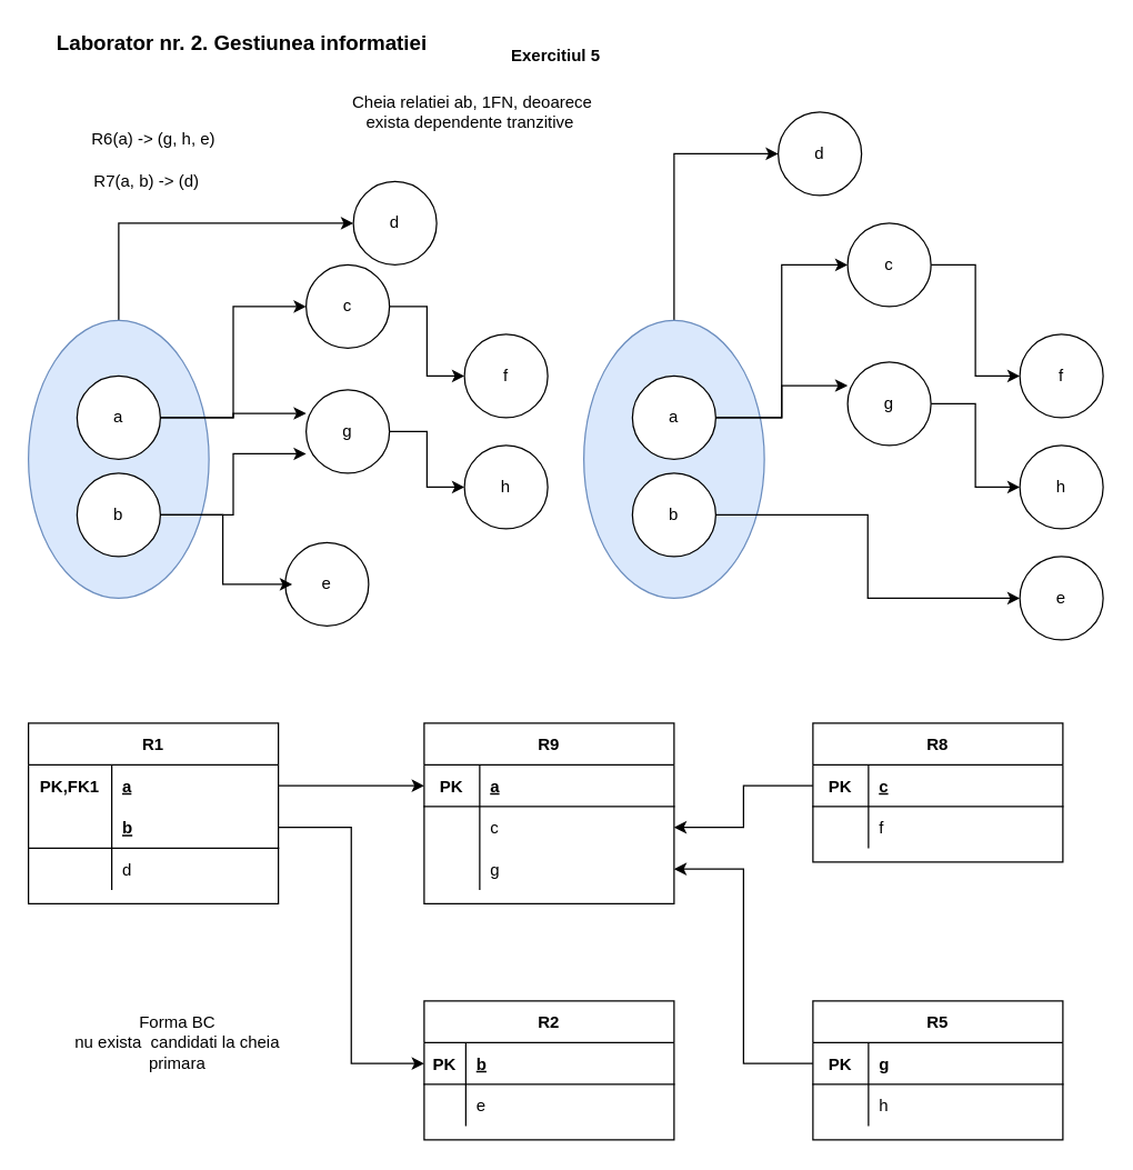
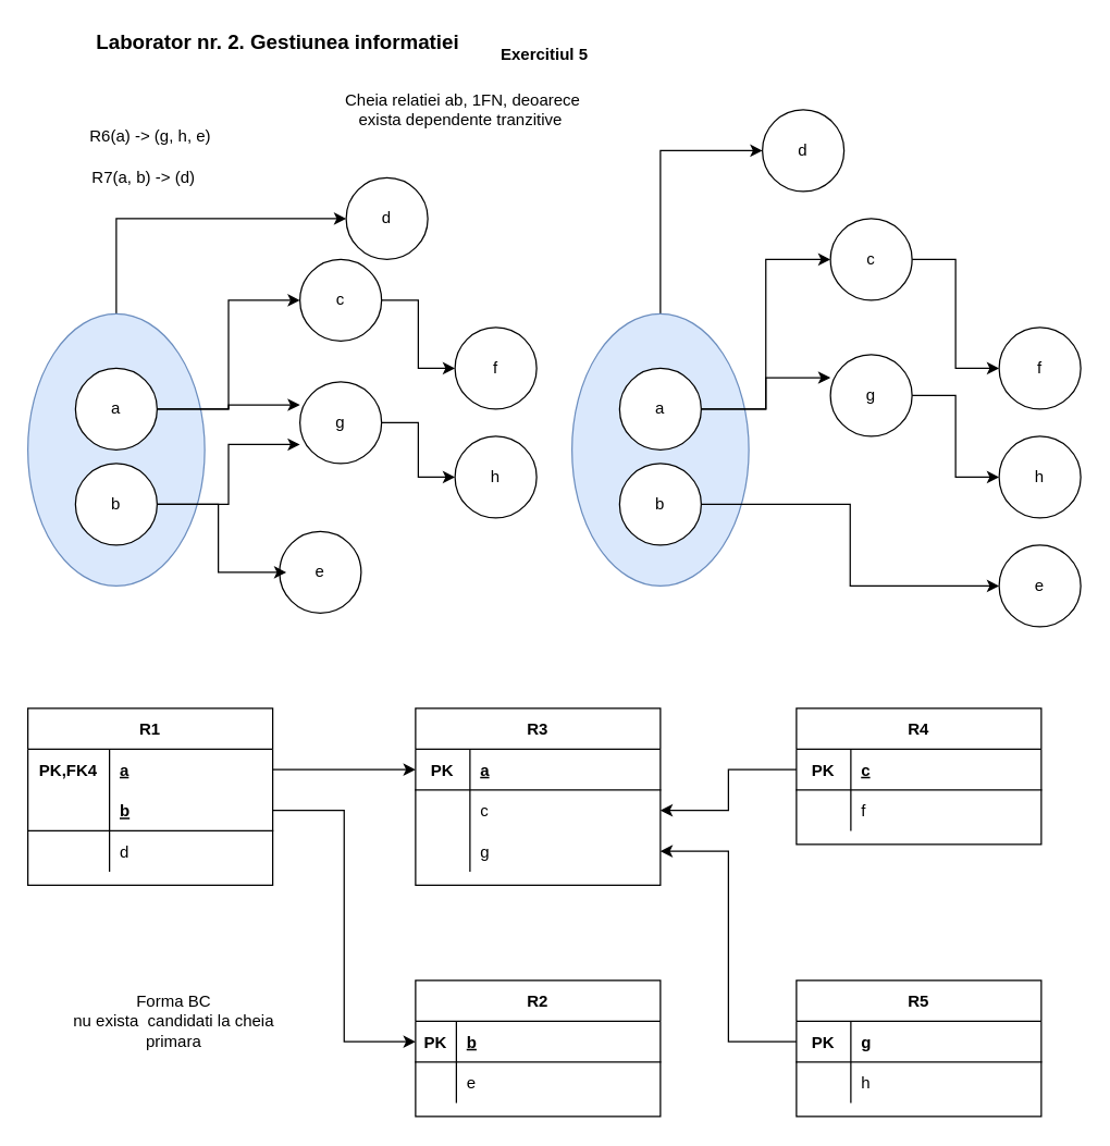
  <mxCell id="0" />
  <mxCell id="1" parent="0" />
  <mxCell id="2" style="edgeStyle=orthogonalEdgeStyle;rounded=0;orthogonalLoop=1;jettySize=auto;html=1;exitX=0.5;exitY=0;exitDx=0;exitDy=0;entryX=0;entryY=0.5;entryDx=0;entryDy=0;" parent="1" source="3" target="4" edge="1"><mxGeometry relative="1" as="geometry" /></mxCell>
  <mxCell id="3" value="" style="ellipse;whiteSpace=wrap;html=1;fillColor=#dae8fc;strokeColor=#6c8ebf;" parent="1" vertex="1"><mxGeometry x="20" y="230" width="130" height="200" as="geometry" /></mxCell>
  <mxCell id="4" value="d" style="ellipse;whiteSpace=wrap;html=1;" parent="1" vertex="1"><mxGeometry x="254" y="130" width="60" height="60" as="geometry" /></mxCell>
  <mxCell id="5" style="edgeStyle=orthogonalEdgeStyle;rounded=0;orthogonalLoop=1;jettySize=auto;html=1;entryX=0;entryY=0.5;entryDx=0;entryDy=0;" parent="1" source="6" target="10" edge="1"><mxGeometry relative="1" as="geometry" /></mxCell>
  <mxCell id="6" value="c" style="ellipse;whiteSpace=wrap;html=1;" parent="1" vertex="1"><mxGeometry x="220" y="190" width="60" height="60" as="geometry" /></mxCell>
  <mxCell id="7" style="edgeStyle=orthogonalEdgeStyle;rounded=0;orthogonalLoop=1;jettySize=auto;html=1;entryX=0;entryY=0.5;entryDx=0;entryDy=0;" parent="1" source="8" target="11" edge="1"><mxGeometry relative="1" as="geometry" /></mxCell>
  <mxCell id="8" value="g" style="ellipse;whiteSpace=wrap;html=1;" parent="1" vertex="1"><mxGeometry x="220" y="280" width="60" height="60" as="geometry" /></mxCell>
  <mxCell id="9" value="e" style="ellipse;whiteSpace=wrap;html=1;" parent="1" vertex="1"><mxGeometry x="205" y="390" width="60" height="60" as="geometry" /></mxCell>
  <mxCell id="10" value="f" style="ellipse;whiteSpace=wrap;html=1;" parent="1" vertex="1"><mxGeometry x="334" y="240" width="60" height="60" as="geometry" /></mxCell>
  <mxCell id="11" value="h" style="ellipse;whiteSpace=wrap;html=1;" parent="1" vertex="1"><mxGeometry x="334" y="320" width="60" height="60" as="geometry" /></mxCell>
  <mxCell id="12" value="R6(a) -&amp;gt; (g, h, e)&amp;nbsp;" style="text;html=1;strokeColor=none;fillColor=none;align=center;verticalAlign=middle;whiteSpace=wrap;rounded=0;" parent="1" vertex="1"><mxGeometry x="34" y="90" width="156" height="20" as="geometry" /></mxCell>
  <mxCell id="13" value="R7(a, b) -&amp;gt; (d)&amp;nbsp;" style="text;html=1;strokeColor=none;fillColor=none;align=center;verticalAlign=middle;whiteSpace=wrap;rounded=0;" parent="1" vertex="1"><mxGeometry x="34" y="120" width="146" height="20" as="geometry" /></mxCell>
  <mxCell id="14" value="Cheia relatiei ab, 1FN, deoarece &lt;br&gt;exista dependente tranzitive&amp;nbsp;" style="text;html=1;strokeColor=none;fillColor=none;align=center;verticalAlign=middle;whiteSpace=wrap;rounded=0;" parent="1" vertex="1"><mxGeometry x="220" y="60" width="240" height="40" as="geometry" /></mxCell>
  <mxCell id="15" style="edgeStyle=orthogonalEdgeStyle;rounded=0;orthogonalLoop=1;jettySize=auto;html=1;entryX=0;entryY=0.5;entryDx=0;entryDy=0;" parent="1" source="17" target="6" edge="1"><mxGeometry relative="1" as="geometry" /></mxCell>
  <mxCell id="16" style="edgeStyle=orthogonalEdgeStyle;rounded=0;orthogonalLoop=1;jettySize=auto;html=1;entryX=0;entryY=0.283;entryDx=0;entryDy=0;entryPerimeter=0;" parent="1" source="17" target="8" edge="1"><mxGeometry relative="1" as="geometry" /></mxCell>
  <mxCell id="17" value="a" style="ellipse;whiteSpace=wrap;html=1;" parent="1" vertex="1"><mxGeometry x="55" y="270" width="60" height="60" as="geometry" /></mxCell>
  <mxCell id="18" style="edgeStyle=orthogonalEdgeStyle;rounded=0;orthogonalLoop=1;jettySize=auto;html=1;entryX=0;entryY=0.767;entryDx=0;entryDy=0;entryPerimeter=0;" parent="1" source="20" target="8" edge="1"><mxGeometry relative="1" as="geometry" /></mxCell>
  <mxCell id="19" style="edgeStyle=orthogonalEdgeStyle;rounded=0;orthogonalLoop=1;jettySize=auto;html=1;entryX=0;entryY=0.5;entryDx=0;entryDy=0;" parent="1" source="20" edge="1"><mxGeometry relative="1" as="geometry"><mxPoint x="210" y="420" as="targetPoint" /><Array as="points"><mxPoint x="160" y="370" /><mxPoint x="160" y="420" /></Array></mxGeometry></mxCell>
  <mxCell id="20" value="b" style="ellipse;whiteSpace=wrap;html=1;" parent="1" vertex="1"><mxGeometry x="55" y="340" width="60" height="60" as="geometry" /></mxCell>
  <mxCell id="21" style="edgeStyle=orthogonalEdgeStyle;rounded=0;orthogonalLoop=1;jettySize=auto;html=1;exitX=0.5;exitY=0;exitDx=0;exitDy=0;entryX=0;entryY=0.5;entryDx=0;entryDy=0;" parent="1" source="22" target="23" edge="1"><mxGeometry relative="1" as="geometry" /></mxCell>
  <mxCell id="22" value="" style="ellipse;whiteSpace=wrap;html=1;fillColor=#dae8fc;strokeColor=#6c8ebf;" parent="1" vertex="1"><mxGeometry x="420" y="230" width="130" height="200" as="geometry" /></mxCell>
  <mxCell id="23" value="d" style="ellipse;whiteSpace=wrap;html=1;" parent="1" vertex="1"><mxGeometry x="560" y="80" width="60" height="60" as="geometry" /></mxCell>
  <mxCell id="24" style="edgeStyle=orthogonalEdgeStyle;rounded=0;orthogonalLoop=1;jettySize=auto;html=1;entryX=0;entryY=0.5;entryDx=0;entryDy=0;" parent="1" source="25" target="29" edge="1"><mxGeometry relative="1" as="geometry" /></mxCell>
  <mxCell id="25" value="c" style="ellipse;whiteSpace=wrap;html=1;" parent="1" vertex="1"><mxGeometry x="610" y="160" width="60" height="60" as="geometry" /></mxCell>
  <mxCell id="26" style="edgeStyle=orthogonalEdgeStyle;rounded=0;orthogonalLoop=1;jettySize=auto;html=1;entryX=0;entryY=0.5;entryDx=0;entryDy=0;" parent="1" source="27" target="30" edge="1"><mxGeometry relative="1" as="geometry" /></mxCell>
  <mxCell id="27" value="g" style="ellipse;whiteSpace=wrap;html=1;" parent="1" vertex="1"><mxGeometry x="610" y="260" width="60" height="60" as="geometry" /></mxCell>
  <mxCell id="28" value="e" style="ellipse;whiteSpace=wrap;html=1;" parent="1" vertex="1"><mxGeometry x="734" y="400" width="60" height="60" as="geometry" /></mxCell>
  <mxCell id="29" value="f" style="ellipse;whiteSpace=wrap;html=1;" parent="1" vertex="1"><mxGeometry x="734" y="240" width="60" height="60" as="geometry" /></mxCell>
  <mxCell id="30" value="h" style="ellipse;whiteSpace=wrap;html=1;" parent="1" vertex="1"><mxGeometry x="734" y="320" width="60" height="60" as="geometry" /></mxCell>
  <mxCell id="31" style="edgeStyle=orthogonalEdgeStyle;rounded=0;orthogonalLoop=1;jettySize=auto;html=1;entryX=0;entryY=0.5;entryDx=0;entryDy=0;" parent="1" source="33" target="25" edge="1"><mxGeometry relative="1" as="geometry" /></mxCell>
  <mxCell id="32" style="edgeStyle=orthogonalEdgeStyle;rounded=0;orthogonalLoop=1;jettySize=auto;html=1;entryX=0;entryY=0.283;entryDx=0;entryDy=0;entryPerimeter=0;" parent="1" source="33" target="27" edge="1"><mxGeometry relative="1" as="geometry" /></mxCell>
  <mxCell id="33" value="a" style="ellipse;whiteSpace=wrap;html=1;" parent="1" vertex="1"><mxGeometry x="455" y="270" width="60" height="60" as="geometry" /></mxCell>
  <mxCell id="34" style="edgeStyle=orthogonalEdgeStyle;rounded=0;orthogonalLoop=1;jettySize=auto;html=1;entryX=0;entryY=0.5;entryDx=0;entryDy=0;" parent="1" source="35" target="28" edge="1"><mxGeometry relative="1" as="geometry" /></mxCell>
  <mxCell id="35" value="b" style="ellipse;whiteSpace=wrap;html=1;" parent="1" vertex="1"><mxGeometry x="455" y="340" width="60" height="60" as="geometry" /></mxCell>
  <mxCell id="36" value="R2" style="shape=table;startSize=30;container=1;collapsible=1;childLayout=tableLayout;fixedRows=1;rowLines=0;fontStyle=1;align=center;resizeLast=1;" parent="1" vertex="1"><mxGeometry x="305" y="720" width="180" height="100" as="geometry" /></mxCell>
  <mxCell id="37" value="" style="shape=partialRectangle;collapsible=0;dropTarget=0;pointerEvents=0;fillColor=none;top=0;left=0;bottom=1;right=0;points=[[0,0.5],[1,0.5]];portConstraint=eastwest;" parent="36" vertex="1"><mxGeometry y="30" width="180" height="30" as="geometry" /></mxCell>
  <mxCell id="38" value="PK" style="shape=partialRectangle;connectable=0;fillColor=none;top=0;left=0;bottom=0;right=0;fontStyle=1;overflow=hidden;" parent="37" vertex="1"><mxGeometry width="30" height="30" as="geometry" /></mxCell>
  <mxCell id="39" value="b" style="shape=partialRectangle;connectable=0;fillColor=none;top=0;left=0;bottom=0;right=0;align=left;spacingLeft=6;fontStyle=5;overflow=hidden;" parent="37" vertex="1"><mxGeometry x="30" width="150" height="30" as="geometry" /></mxCell>
  <mxCell id="40" value="" style="shape=partialRectangle;collapsible=0;dropTarget=0;pointerEvents=0;fillColor=none;top=0;left=0;bottom=0;right=0;points=[[0,0.5],[1,0.5]];portConstraint=eastwest;" parent="36" vertex="1"><mxGeometry y="60" width="180" height="30" as="geometry" /></mxCell>
  <mxCell id="41" value="" style="shape=partialRectangle;connectable=0;fillColor=none;top=0;left=0;bottom=0;right=0;editable=1;overflow=hidden;" parent="40" vertex="1"><mxGeometry width="30" height="30" as="geometry" /></mxCell>
  <mxCell id="42" value="e" style="shape=partialRectangle;connectable=0;fillColor=none;top=0;left=0;bottom=0;right=0;align=left;spacingLeft=6;overflow=hidden;" parent="40" vertex="1"><mxGeometry x="30" width="150" height="30" as="geometry" /></mxCell>
- <mxCell id="43" value="R9" style="shape=table;startSize=30;container=1;collapsible=1;childLayout=tableLayout;fixedRows=1;rowLines=0;fontStyle=1;align=center;resizeLast=1;" parent="1" vertex="1"><mxGeometry x="305" y="520" width="180" height="130" as="geometry" /></mxCell>
+ <mxCell id="43" value="R3" style="shape=table;startSize=30;container=1;collapsible=1;childLayout=tableLayout;fixedRows=1;rowLines=0;fontStyle=1;align=center;resizeLast=1;" parent="1" vertex="1"><mxGeometry x="305" y="520" width="180" height="130" as="geometry" /></mxCell>
  <mxCell id="44" value="" style="shape=partialRectangle;collapsible=0;dropTarget=0;pointerEvents=0;fillColor=none;top=0;left=0;bottom=1;right=0;points=[[0,0.5],[1,0.5]];portConstraint=eastwest;" parent="43" vertex="1"><mxGeometry y="30" width="180" height="30" as="geometry" /></mxCell>
  <mxCell id="45" value="PK" style="shape=partialRectangle;connectable=0;fillColor=none;top=0;left=0;bottom=0;right=0;fontStyle=1;overflow=hidden;" parent="44" vertex="1"><mxGeometry width="40" height="30" as="geometry" /></mxCell>
  <mxCell id="46" value="a" style="shape=partialRectangle;connectable=0;fillColor=none;top=0;left=0;bottom=0;right=0;align=left;spacingLeft=6;fontStyle=5;overflow=hidden;" parent="44" vertex="1"><mxGeometry x="40" width="140" height="30" as="geometry" /></mxCell>
  <mxCell id="47" value="" style="shape=partialRectangle;collapsible=0;dropTarget=0;pointerEvents=0;fillColor=none;top=0;left=0;bottom=0;right=0;points=[[0,0.5],[1,0.5]];portConstraint=eastwest;" parent="43" vertex="1"><mxGeometry y="60" width="180" height="30" as="geometry" /></mxCell>
  <mxCell id="48" value="" style="shape=partialRectangle;connectable=0;fillColor=none;top=0;left=0;bottom=0;right=0;editable=1;overflow=hidden;" parent="47" vertex="1"><mxGeometry width="40" height="30" as="geometry" /></mxCell>
  <mxCell id="49" value="c" style="shape=partialRectangle;connectable=0;fillColor=none;top=0;left=0;bottom=0;right=0;align=left;spacingLeft=6;overflow=hidden;" parent="47" vertex="1"><mxGeometry x="40" width="140" height="30" as="geometry" /></mxCell>
  <mxCell id="50" value="" style="shape=partialRectangle;collapsible=0;dropTarget=0;pointerEvents=0;fillColor=none;top=0;left=0;bottom=0;right=0;points=[[0,0.5],[1,0.5]];portConstraint=eastwest;" parent="43" vertex="1"><mxGeometry y="90" width="180" height="30" as="geometry" /></mxCell>
  <mxCell id="51" value="" style="shape=partialRectangle;connectable=0;fillColor=none;top=0;left=0;bottom=0;right=0;editable=1;overflow=hidden;" parent="50" vertex="1"><mxGeometry width="40" height="30" as="geometry" /></mxCell>
  <mxCell id="52" value="g" style="shape=partialRectangle;connectable=0;fillColor=none;top=0;left=0;bottom=0;right=0;align=left;spacingLeft=6;overflow=hidden;" parent="50" vertex="1"><mxGeometry x="40" width="140" height="30" as="geometry" /></mxCell>
- <mxCell id="53" value="R8" style="shape=table;startSize=30;container=1;collapsible=1;childLayout=tableLayout;fixedRows=1;rowLines=0;fontStyle=1;align=center;resizeLast=1;" parent="1" vertex="1"><mxGeometry x="585" y="520" width="180" height="100" as="geometry" /></mxCell>
+ <mxCell id="53" value="R4" style="shape=table;startSize=30;container=1;collapsible=1;childLayout=tableLayout;fixedRows=1;rowLines=0;fontStyle=1;align=center;resizeLast=1;" parent="1" vertex="1"><mxGeometry x="585" y="520" width="180" height="100" as="geometry" /></mxCell>
  <mxCell id="54" value="" style="shape=partialRectangle;collapsible=0;dropTarget=0;pointerEvents=0;fillColor=none;top=0;left=0;bottom=1;right=0;points=[[0,0.5],[1,0.5]];portConstraint=eastwest;" parent="53" vertex="1"><mxGeometry y="30" width="180" height="30" as="geometry" /></mxCell>
  <mxCell id="55" value="PK" style="shape=partialRectangle;connectable=0;fillColor=none;top=0;left=0;bottom=0;right=0;fontStyle=1;overflow=hidden;" parent="54" vertex="1"><mxGeometry width="40" height="30" as="geometry" /></mxCell>
  <mxCell id="56" value="c" style="shape=partialRectangle;connectable=0;fillColor=none;top=0;left=0;bottom=0;right=0;align=left;spacingLeft=6;fontStyle=5;overflow=hidden;" parent="54" vertex="1"><mxGeometry x="40" width="140" height="30" as="geometry" /></mxCell>
  <mxCell id="57" value="" style="shape=partialRectangle;collapsible=0;dropTarget=0;pointerEvents=0;fillColor=none;top=0;left=0;bottom=0;right=0;points=[[0,0.5],[1,0.5]];portConstraint=eastwest;" parent="53" vertex="1"><mxGeometry y="60" width="180" height="30" as="geometry" /></mxCell>
  <mxCell id="58" value="" style="shape=partialRectangle;connectable=0;fillColor=none;top=0;left=0;bottom=0;right=0;editable=1;overflow=hidden;" parent="57" vertex="1"><mxGeometry width="40" height="30" as="geometry" /></mxCell>
  <mxCell id="59" value="f" style="shape=partialRectangle;connectable=0;fillColor=none;top=0;left=0;bottom=0;right=0;align=left;spacingLeft=6;overflow=hidden;" parent="57" vertex="1"><mxGeometry x="40" width="140" height="30" as="geometry" /></mxCell>
  <mxCell id="60" value="R5" style="shape=table;startSize=30;container=1;collapsible=1;childLayout=tableLayout;fixedRows=1;rowLines=0;fontStyle=1;align=center;resizeLast=1;" parent="1" vertex="1"><mxGeometry x="585" y="720" width="180" height="100" as="geometry" /></mxCell>
  <mxCell id="61" value="" style="shape=partialRectangle;collapsible=0;dropTarget=0;pointerEvents=0;fillColor=none;top=0;left=0;bottom=1;right=0;points=[[0,0.5],[1,0.5]];portConstraint=eastwest;" parent="60" vertex="1"><mxGeometry y="30" width="180" height="30" as="geometry" /></mxCell>
  <mxCell id="62" value="PK" style="shape=partialRectangle;connectable=0;fillColor=none;top=0;left=0;bottom=0;right=0;fontStyle=1;overflow=hidden;" parent="61" vertex="1"><mxGeometry width="40" height="30" as="geometry" /></mxCell>
  <mxCell id="63" value="g" style="shape=partialRectangle;connectable=0;fillColor=none;top=0;left=0;bottom=0;right=0;align=left;spacingLeft=6;fontStyle=5;overflow=hidden;" parent="61" vertex="1"><mxGeometry x="40" width="140" height="30" as="geometry" /></mxCell>
  <mxCell id="64" value="" style="shape=partialRectangle;collapsible=0;dropTarget=0;pointerEvents=0;fillColor=none;top=0;left=0;bottom=0;right=0;points=[[0,0.5],[1,0.5]];portConstraint=eastwest;" parent="60" vertex="1"><mxGeometry y="60" width="180" height="30" as="geometry" /></mxCell>
  <mxCell id="65" value="" style="shape=partialRectangle;connectable=0;fillColor=none;top=0;left=0;bottom=0;right=0;editable=1;overflow=hidden;" parent="64" vertex="1"><mxGeometry width="40" height="30" as="geometry" /></mxCell>
  <mxCell id="66" value="h" style="shape=partialRectangle;connectable=0;fillColor=none;top=0;left=0;bottom=0;right=0;align=left;spacingLeft=6;overflow=hidden;" parent="64" vertex="1"><mxGeometry x="40" width="140" height="30" as="geometry" /></mxCell>
  <mxCell id="67" value="R1" style="shape=table;startSize=30;container=1;collapsible=1;childLayout=tableLayout;fixedRows=1;rowLines=0;fontStyle=1;align=center;resizeLast=1;" parent="1" vertex="1"><mxGeometry x="20" y="520" width="180" height="130" as="geometry" /></mxCell>
  <mxCell id="68" value="" style="shape=partialRectangle;collapsible=0;dropTarget=0;pointerEvents=0;fillColor=none;top=0;left=0;bottom=0;right=0;points=[[0,0.5],[1,0.5]];portConstraint=eastwest;" parent="67" vertex="1"><mxGeometry y="30" width="180" height="30" as="geometry" /></mxCell>
- <mxCell id="69" value="PK,FK1" style="shape=partialRectangle;connectable=0;fillColor=none;top=0;left=0;bottom=0;right=0;fontStyle=1;overflow=hidden;" parent="68" vertex="1"><mxGeometry width="60" height="30" as="geometry" /></mxCell>
+ <mxCell id="69" value="PK,FK4" style="shape=partialRectangle;connectable=0;fillColor=none;top=0;left=0;bottom=0;right=0;fontStyle=1;overflow=hidden;" parent="68" vertex="1"><mxGeometry width="60" height="30" as="geometry" /></mxCell>
  <mxCell id="70" value="a" style="shape=partialRectangle;connectable=0;fillColor=none;top=0;left=0;bottom=0;right=0;align=left;spacingLeft=6;fontStyle=5;overflow=hidden;" parent="68" vertex="1"><mxGeometry x="60" width="120" height="30" as="geometry" /></mxCell>
  <mxCell id="71" value="" style="shape=partialRectangle;collapsible=0;dropTarget=0;pointerEvents=0;fillColor=none;top=0;left=0;bottom=1;right=0;points=[[0,0.5],[1,0.5]];portConstraint=eastwest;" parent="67" vertex="1"><mxGeometry y="60" width="180" height="30" as="geometry" /></mxCell>
  <mxCell id="72" value="b" style="shape=partialRectangle;connectable=0;fillColor=none;top=0;left=0;bottom=0;right=0;align=left;spacingLeft=6;fontStyle=5;overflow=hidden;" parent="71" vertex="1"><mxGeometry x="60" width="120" height="30" as="geometry" /></mxCell>
  <mxCell id="73" value="" style="shape=partialRectangle;collapsible=0;dropTarget=0;pointerEvents=0;fillColor=none;top=0;left=0;bottom=0;right=0;points=[[0,0.5],[1,0.5]];portConstraint=eastwest;" parent="67" vertex="1"><mxGeometry y="90" width="180" height="30" as="geometry" /></mxCell>
  <mxCell id="74" value="" style="shape=partialRectangle;connectable=0;fillColor=none;top=0;left=0;bottom=0;right=0;editable=1;overflow=hidden;" parent="73" vertex="1"><mxGeometry width="60" height="30" as="geometry" /></mxCell>
  <mxCell id="75" value="d" style="shape=partialRectangle;connectable=0;fillColor=none;top=0;left=0;bottom=0;right=0;align=left;spacingLeft=6;overflow=hidden;" parent="73" vertex="1"><mxGeometry x="60" width="120" height="30" as="geometry" /></mxCell>
  <mxCell id="76" style="edgeStyle=orthogonalEdgeStyle;rounded=0;orthogonalLoop=1;jettySize=auto;html=1;entryX=0;entryY=0.5;entryDx=0;entryDy=0;" parent="1" source="68" target="44" edge="1"><mxGeometry relative="1" as="geometry" /></mxCell>
  <mxCell id="77" style="edgeStyle=orthogonalEdgeStyle;rounded=0;orthogonalLoop=1;jettySize=auto;html=1;entryX=0;entryY=0.5;entryDx=0;entryDy=0;" parent="1" source="71" target="37" edge="1"><mxGeometry relative="1" as="geometry" /></mxCell>
  <mxCell id="78" style="edgeStyle=orthogonalEdgeStyle;rounded=0;orthogonalLoop=1;jettySize=auto;html=1;entryX=1;entryY=0.5;entryDx=0;entryDy=0;" parent="1" source="54" target="47" edge="1"><mxGeometry relative="1" as="geometry" /></mxCell>
  <mxCell id="79" style="edgeStyle=orthogonalEdgeStyle;rounded=0;orthogonalLoop=1;jettySize=auto;html=1;entryX=1;entryY=0.5;entryDx=0;entryDy=0;" parent="1" source="61" target="50" edge="1"><mxGeometry relative="1" as="geometry" /></mxCell>
  <mxCell id="80" value="Forma BC&lt;br&gt;nu exista&amp;nbsp; candidati la cheia primara" style="text;html=1;strokeColor=none;fillColor=none;align=center;verticalAlign=middle;whiteSpace=wrap;rounded=0;" parent="1" vertex="1"><mxGeometry x="35" y="720" width="185" height="60" as="geometry" /></mxCell>
- <mxCell id="81" value="&lt;b&gt;&lt;font style=&quot;font-size: 15px&quot;&gt;Laborator nr. 2. Gestiunea informatiei&lt;/font&gt;&lt;/b&gt;" style="text;html=1;strokeColor=none;fillColor=none;align=center;verticalAlign=middle;whiteSpace=wrap;rounded=0;" parent="1" vertex="1"><mxGeometry x="34" y="20" width="280" height="20" as="geometry" /></mxCell>
+ <mxCell id="81" value="&lt;b&gt;&lt;font style=&quot;font-size: 15px&quot;&gt;Laborator nr. 2. Gestiunea informatiei&lt;/font&gt;&lt;/b&gt;" style="text;html=1;strokeColor=none;fillColor=none;align=center;verticalAlign=middle;whiteSpace=wrap;rounded=0;" parent="1" vertex="1"><mxGeometry x="64" y="20" width="280" height="20" as="geometry" /></mxCell>
  <mxCell id="82" value="&lt;b style=&quot;&quot;&gt;Exercitiul 5&lt;/b&gt;" style="text;html=1;align=center;verticalAlign=middle;whiteSpace=wrap;rounded=0;labelBackgroundColor=#ffffff;" parent="1" vertex="1"><mxGeometry x="360" y="30" width="80" height="20" as="geometry" /></mxCell>
